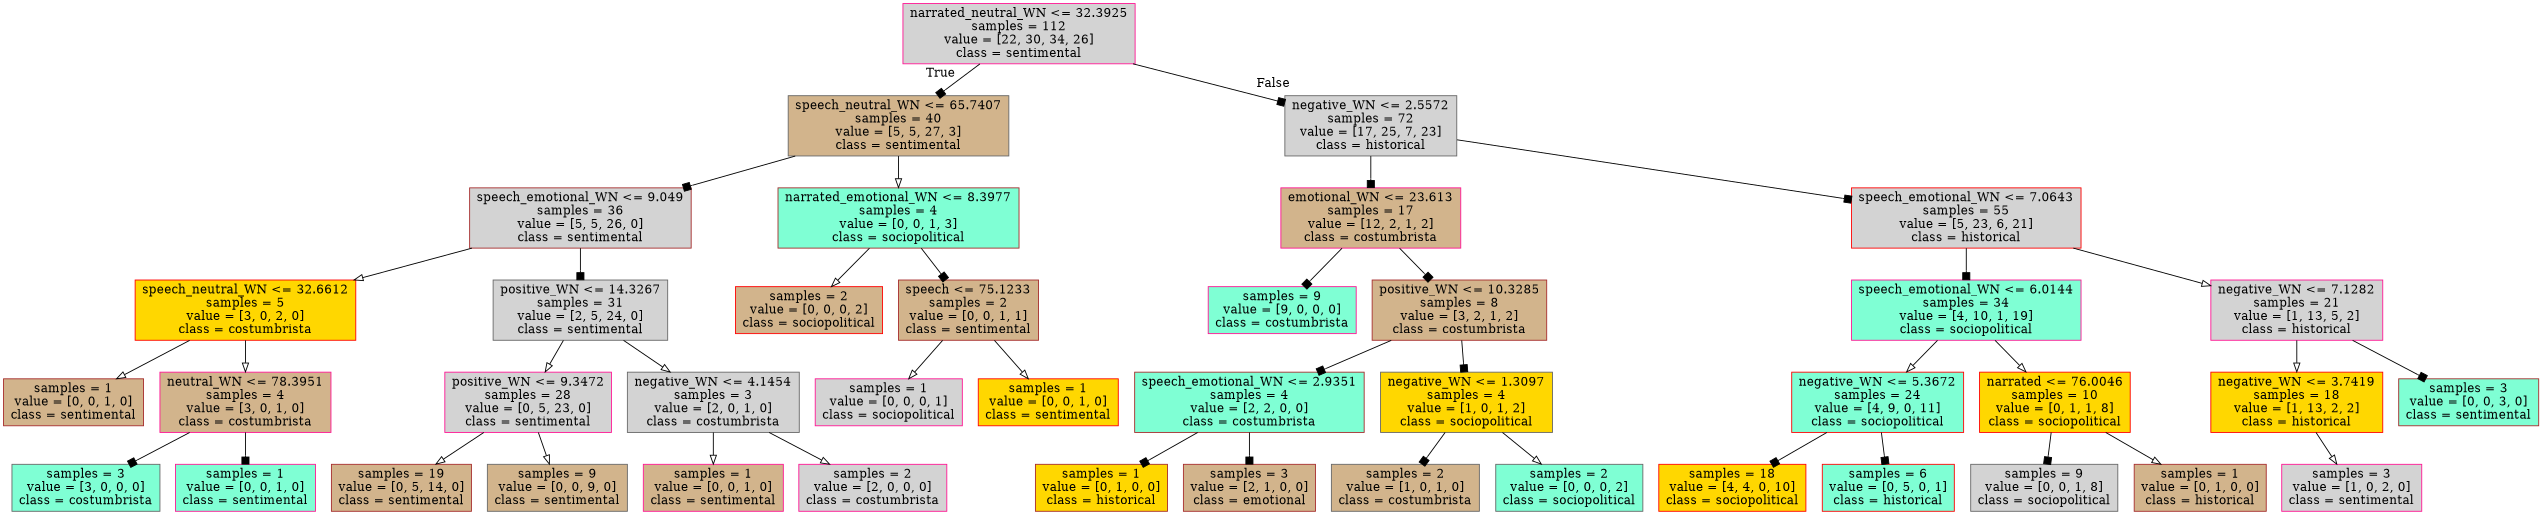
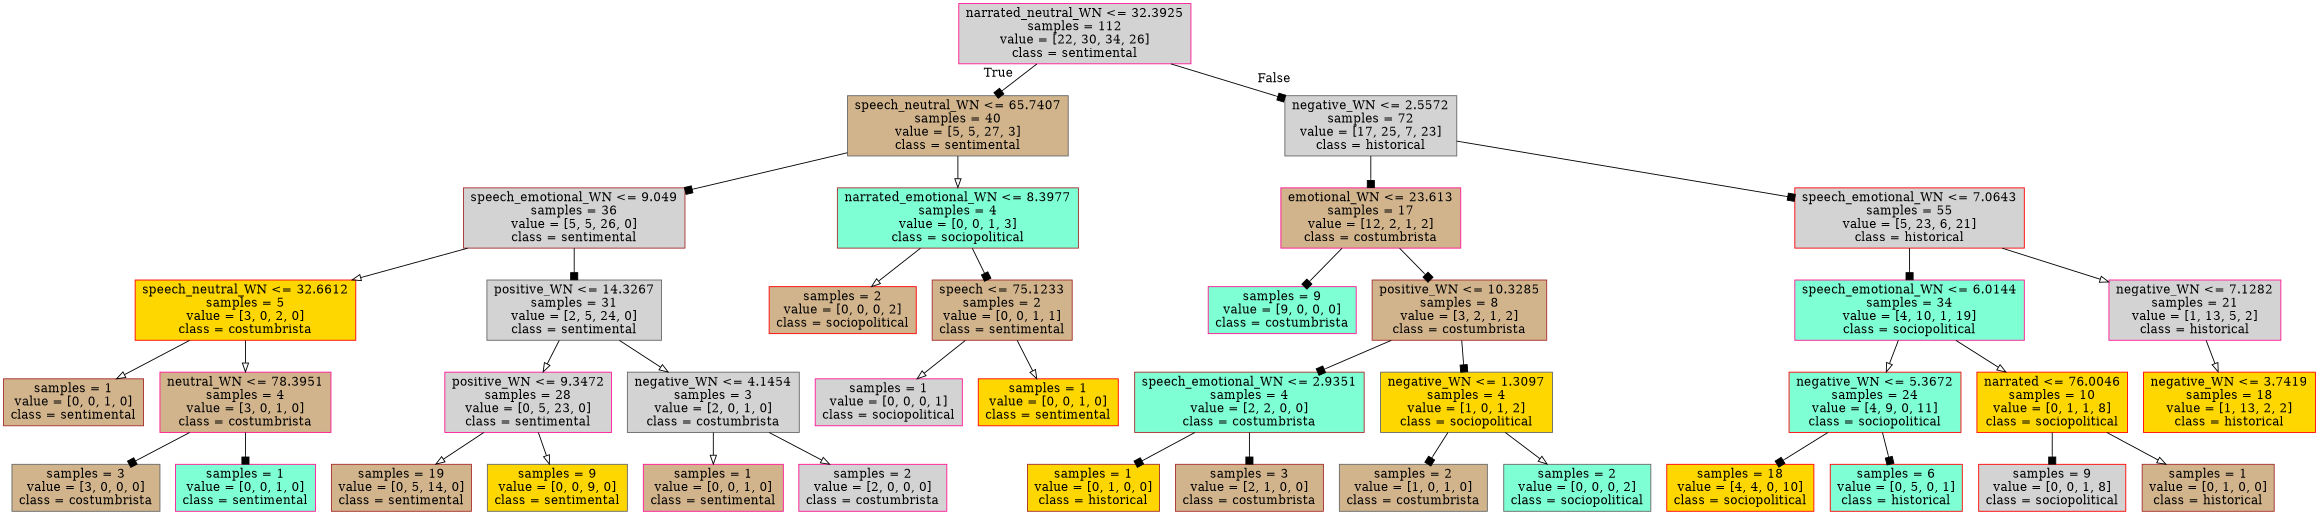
  digraph {
    node [color=deeppink fillcolor=lightgrey shape=box style=filled]
    edge [arrowhead=box]
    n1 [label="narrated_neutral_WN <= 32.3925\nsamples = 112\nvalue = [22, 30, 34, 26]\nclass = sentimental"]
    n2 [color=gray40 fillcolor=tan label="speech_neutral_WN <= 65.7407\nsamples = 40\nvalue = [5, 5, 27, 3]\nclass = sentimental"]
    n3 [color=gray40 label="negative_WN <= 2.5572\nsamples = 72\nvalue = [17, 25, 7, 23]\nclass = historical"]
    n4 [color=brown label="speech_emotional_WN <= 9.049\nsamples = 36\nvalue = [5, 5, 26, 0]\nclass = sentimental"]
    n5 [color=brown fillcolor=aquamarine label="narrated_emotional_WN <= 8.3977\nsamples = 4\nvalue = [0, 0, 1, 3]\nclass = sociopolitical"]
    n6 [fillcolor=tan label="emotional_WN <= 23.613\nsamples = 17\nvalue = [12, 2, 1, 2]\nclass = costumbrista"]
    n7 [color=red label="speech_emotional_WN <= 7.0643\nsamples = 55\nvalue = [5, 23, 6, 21]\nclass = historical"]
    n8 [color=red fillcolor=gold label="speech_neutral_WN <= 32.6612\nsamples = 5\nvalue = [3, 0, 2, 0]\nclass = costumbrista"]
    n9 [color=gray40 label="positive_WN <= 14.3267\nsamples = 31\nvalue = [2, 5, 24, 0]\nclass = sentimental"]
    n10 [color=red fillcolor=tan label="samples = 2\nvalue = [0, 0, 0, 2]\nclass = sociopolitical"]
    n11 [color=brown fillcolor=tan label="speech <= 75.1233\nsamples = 2\nvalue = [0, 0, 1, 1]\nclass = sentimental"]
    n12 [color=brown fillcolor=tan label="samples = 1\nvalue = [0, 0, 1, 0]\nclass = sentimental"]
    n13 [fillcolor=tan label="neutral_WN <= 78.3951\nsamples = 4\nvalue = [3, 0, 1, 0]\nclass = costumbrista"]
    n14 [label="positive_WN <= 9.3472\nsamples = 28\nvalue = [0, 5, 23, 0]\nclass = sentimental"]
    n15 [color=gray40 label="negative_WN <= 4.1454\nsamples = 3\nvalue = [2, 0, 1, 0]\nclass = costumbrista"]
-   n16 [color=gray40 fillcolor=aquamarine label="samples = 3\nvalue = [3, 0, 0, 0]\nclass = costumbrista"]
+   n16 [color=gray40 fillcolor=tan label="samples = 3\nvalue = [3, 0, 0, 0]\nclass = costumbrista"]
    n17 [fillcolor=aquamarine label="samples = 1\nvalue = [0, 0, 1, 0]\nclass = sentimental"]
    n18 [color=brown fillcolor=tan label="samples = 19\nvalue = [0, 5, 14, 0]\nclass = sentimental"]
-   n19 [color=gray40 fillcolor=tan label="samples = 9\nvalue = [0, 0, 9, 0]\nclass = sentimental"]
+   n19 [color=gray40 fillcolor=gold label="samples = 9\nvalue = [0, 0, 9, 0]\nclass = sentimental"]
    n20 [fillcolor=tan label="samples = 1\nvalue = [0, 0, 1, 0]\nclass = sentimental"]
    n21 [label="samples = 2\nvalue = [2, 0, 0, 0]\nclass = costumbrista"]
    n22 [label="samples = 1\nvalue = [0, 0, 0, 1]\nclass = sociopolitical"]
    n23 [color=red fillcolor=gold label="samples = 1\nvalue = [0, 0, 1, 0]\nclass = sentimental"]
    n24 [fillcolor=aquamarine label="samples = 9\nvalue = [9, 0, 0, 0]\nclass = costumbrista"]
    n25 [color=brown fillcolor=tan label="positive_WN <= 10.3285\nsamples = 8\nvalue = [3, 2, 1, 2]\nclass = costumbrista"]
    n26 [fillcolor=aquamarine label="speech_emotional_WN <= 6.0144\nsamples = 34\nvalue = [4, 10, 1, 19]\nclass = sociopolitical"]
    n27 [label="negative_WN <= 7.1282\nsamples = 21\nvalue = [1, 13, 5, 2]\nclass = historical"]
    n28 [color=brown fillcolor=aquamarine label="speech_emotional_WN <= 2.9351\nsamples = 4\nvalue = [2, 2, 0, 0]\nclass = costumbrista"]
    n29 [color=gray40 fillcolor=gold label="negative_WN <= 1.3097\nsamples = 4\nvalue = [1, 0, 1, 2]\nclass = sociopolitical"]
    n30 [color=brown fillcolor=gold label="samples = 1\nvalue = [0, 1, 0, 0]\nclass = historical"]
-   n31 [color=brown fillcolor=tan label="samples = 3\nvalue = [2, 1, 0, 0]\nclass = emotional"]
+   n31 [color=brown fillcolor=tan label="samples = 3\nvalue = [2, 1, 0, 0]\nclass = costumbrista"]
    n32 [color=gray40 fillcolor=tan label="samples = 2\nvalue = [1, 0, 1, 0]\nclass = costumbrista"]
    n33 [color=gray40 fillcolor=aquamarine label="samples = 2\nvalue = [0, 0, 0, 2]\nclass = sociopolitical"]
    n34 [color=red fillcolor=aquamarine label="negative_WN <= 5.3672\nsamples = 24\nvalue = [4, 9, 0, 11]\nclass = sociopolitical"]
    n35 [color=red fillcolor=gold label="narrated <= 76.0046\nsamples = 10\nvalue = [0, 1, 1, 8]\nclass = sociopolitical"]
    n36 [color=red fillcolor=gold label="negative_WN <= 3.7419\nsamples = 18\nvalue = [1, 13, 2, 2]\nclass = historical"]
-   n37 [color=brown fillcolor=aquamarine label="samples = 3\nvalue = [0, 0, 3, 0]\nclass = sentimental"]
    n38 [color=red fillcolor=gold label="samples = 18\nvalue = [4, 4, 0, 10]\nclass = sociopolitical"]
    n39 [color=red fillcolor=aquamarine label="samples = 6\nvalue = [0, 5, 0, 1]\nclass = historical"]
-   n40 [color=gray40 label="samples = 9\nvalue = [0, 0, 1, 8]\nclass = sociopolitical"]
+   n40 [color=red label="samples = 9\nvalue = [0, 0, 1, 8]\nclass = sociopolitical"]
    n41 [color=brown fillcolor=tan label="samples = 1\nvalue = [0, 1, 0, 0]\nclass = historical"]
-   n42 [label="samples = 3\nvalue = [1, 0, 2, 0]\nclass = sentimental"]
    n1 -> n2 [headlabel=True labelangle=45 labeldistance=2.5]
    n1 -> n3 [headlabel=False labelangle=-45 labeldistance=2.5]
    n2 -> n4
    n2 -> n5 [arrowhead=onormal]
    n3 -> n6
    n3 -> n7
    n4 -> n8 [arrowhead=onormal]
    n4 -> n9
    n5 -> n10 [arrowhead=onormal]
    n5 -> n11
    n6 -> n24
    n6 -> n25
    n7 -> n26
    n7 -> n27 [arrowhead=onormal]
    n8 -> n12 [arrowhead=onormal]
    n8 -> n13 [arrowhead=onormal]
    n9 -> n14 [arrowhead=onormal]
    n9 -> n15 [arrowhead=onormal]
    n11 -> n22 [arrowhead=onormal]
    n11 -> n23 [arrowhead=onormal]
    n13 -> n16
    n13 -> n17
    n14 -> n18 [arrowhead=onormal]
    n14 -> n19 [arrowhead=onormal]
    n15 -> n20 [arrowhead=onormal]
    n15 -> n21 [arrowhead=onormal]
    n25 -> n28
    n25 -> n29
    n26 -> n34 [arrowhead=onormal]
    n26 -> n35 [arrowhead=onormal]
    n27 -> n36 [arrowhead=onormal]
-   n27 -> n37
    n28 -> n30
    n28 -> n31
    n29 -> n32
    n29 -> n33 [arrowhead=onormal]
    n34 -> n38
    n34 -> n39
    n35 -> n40
    n35 -> n41 [arrowhead=onormal]
-   n36 -> n42 [arrowhead=onormal]
  }
